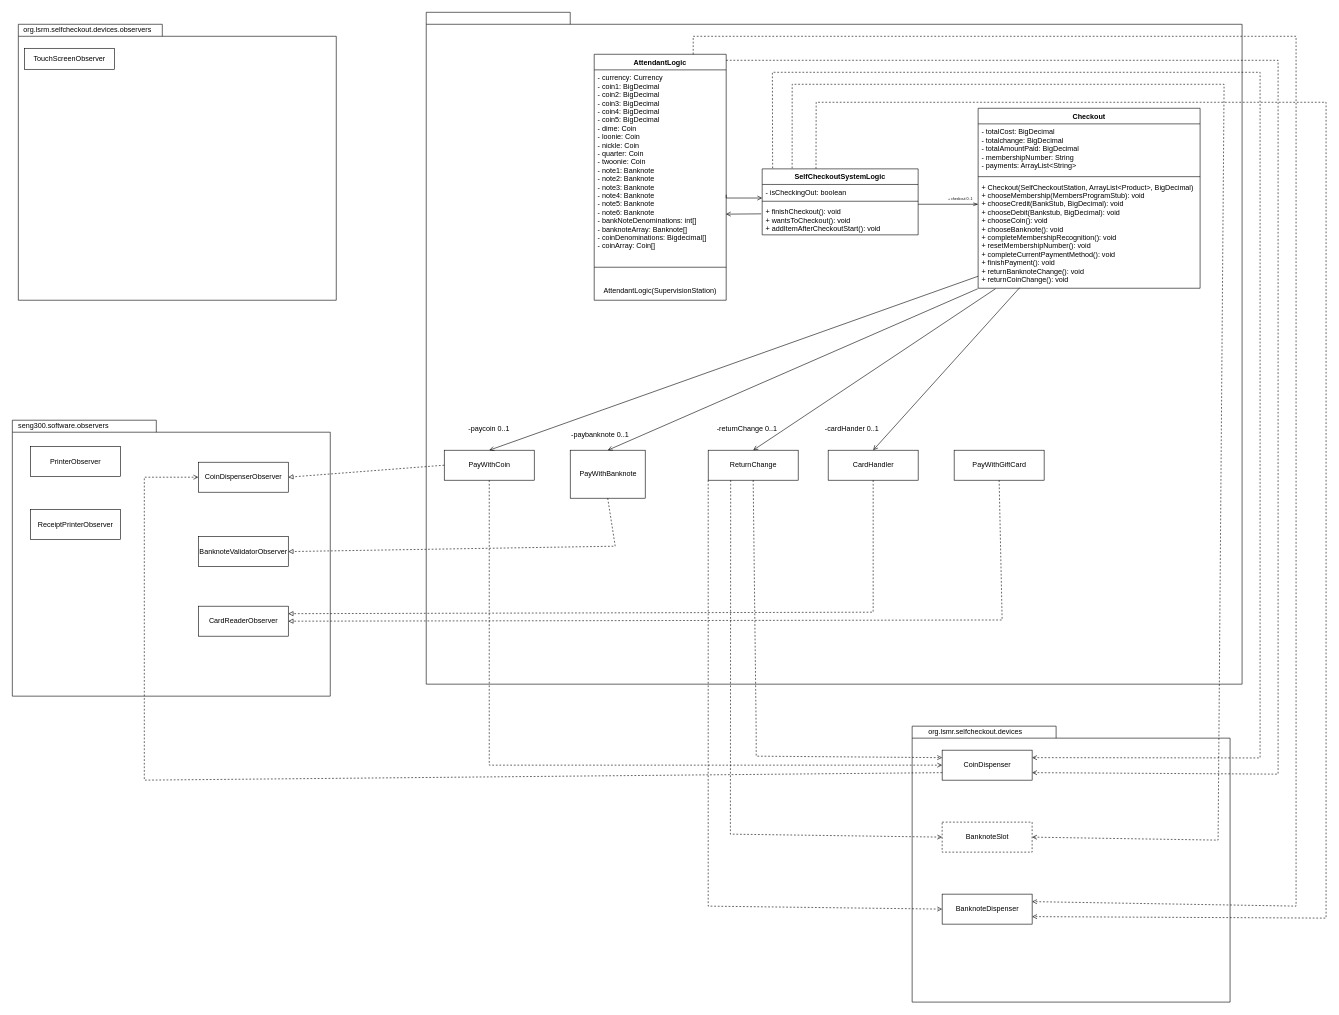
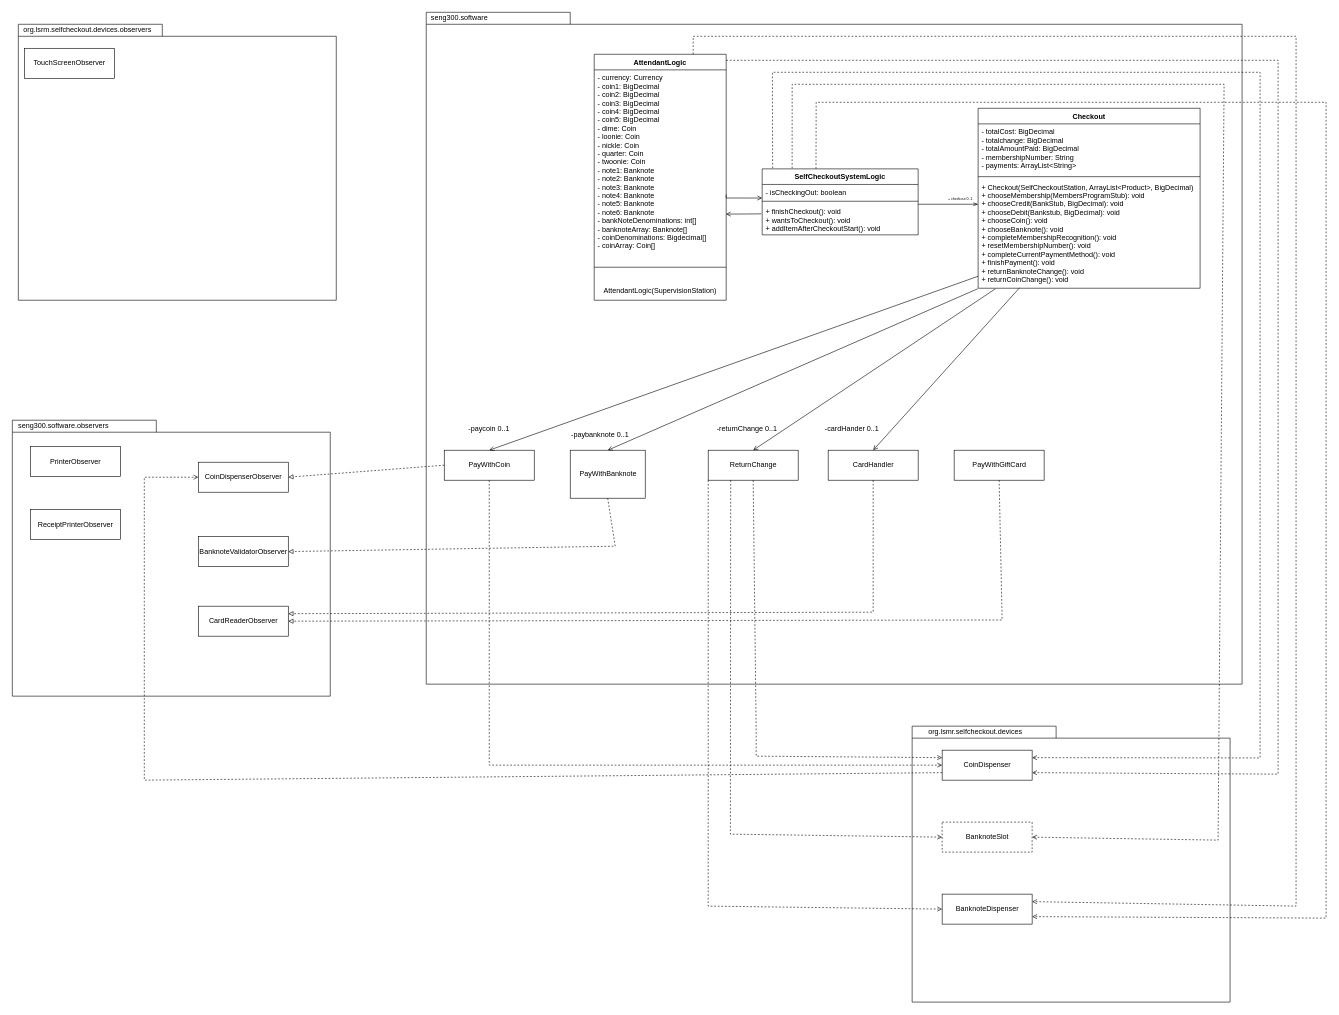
  <mxCell id="0" />
  <mxCell id="1" parent="0" />
  <mxCell id="2" value="" style="shape=folder;fontStyle=1;spacingTop=10;tabWidth=240;tabHeight=20;tabPosition=left;html=1;" parent="1" vertex="1"><mxGeometry x="710" y="20" width="1360" height="1120" as="geometry" /></mxCell>
  <mxCell id="3" value="" style="shape=folder;fontStyle=1;spacingTop=10;tabWidth=240;tabHeight=20;tabPosition=left;html=1;" parent="1" vertex="1"><mxGeometry x="20" y="700" width="530" height="460" as="geometry" /></mxCell>
  <mxCell id="4" value="" style="shape=folder;fontStyle=1;spacingTop=10;tabWidth=240;tabHeight=20;tabPosition=left;html=1;" parent="1" vertex="1"><mxGeometry x="30" y="40" width="530" height="460" as="geometry" /></mxCell>
  <mxCell id="5" value="" style="shape=folder;fontStyle=1;spacingTop=10;tabWidth=240;tabHeight=20;tabPosition=left;html=1;container=1;" parent="1" vertex="1"><mxGeometry x="1520" y="1210" width="530" height="460" as="geometry"><mxRectangle x="-1150" y="1010" width="50" height="40" as="alternateBounds" /></mxGeometry></mxCell>
  <mxCell id="6" value="org.lsmr.selfcheckout.devices" style="text;html=1;align=center;verticalAlign=middle;resizable=0;points=[];autosize=1;strokeColor=none;fillColor=none;" parent="5" vertex="1"><mxGeometry x="20" width="170" height="20" as="geometry" /></mxCell>
  <mxCell id="7" value="CoinDispenser" style="html=1;" parent="5" vertex="1"><mxGeometry x="50" y="40" width="150" height="50" as="geometry" /></mxCell>
  <mxCell id="8" value="BanknoteSlot" style="html=1;dashed=1;" parent="5" vertex="1"><mxGeometry x="50" y="160" width="150" height="50" as="geometry" /></mxCell>
  <mxCell id="9" value="BanknoteDispenser" style="html=1;" parent="5" vertex="1"><mxGeometry x="50" y="280" width="150" height="50" as="geometry" /></mxCell>
  <mxCell id="10" value="AttendantLogic" style="swimlane;fontStyle=1;align=center;verticalAlign=top;childLayout=stackLayout;horizontal=1;startSize=26;horizontalStack=0;resizeParent=1;resizeParentMax=0;resizeLast=0;collapsible=1;marginBottom=0;" parent="1" vertex="1"><mxGeometry x="990" y="90" width="220" height="410" as="geometry" /></mxCell>
  <mxCell id="11" value="- currency: Currency&#10;- coin1: BigDecimal&#10;- coin2: BigDecimal&#10;- coin3: BigDecimal&#10;- coin4: BigDecimal&#10;- coin5: BigDecimal&#10;- dime: Coin&#10;- loonie: Coin&#10;- nickle: Coin&#10;- quarter: Coin&#10;- twoonie: Coin&#10;- note1: Banknote&#10;- note2: Banknote&#10;- note3: Banknote&#10;- note4: Banknote&#10;- note5: Banknote&#10;- note6: Banknote&#10;- bankNoteDenominations: int[]&#10;- banknoteArray: Banknote[]&#10;- coinDenominations: Bigdecimal[]&#10;- coinArray: Coin[]&#10;" style="text;strokeColor=none;fillColor=none;align=left;verticalAlign=top;spacingLeft=4;spacingRight=4;overflow=hidden;rotatable=0;points=[[0,0.5],[1,0.5]];portConstraint=eastwest;" parent="10" vertex="1"><mxGeometry y="26" width="220" height="304" as="geometry" /></mxCell>
  <mxCell id="12" value="" style="line;strokeWidth=1;fillColor=none;align=left;verticalAlign=middle;spacingTop=-1;spacingLeft=3;spacingRight=3;rotatable=0;labelPosition=right;points=[];portConstraint=eastwest;" parent="10" vertex="1"><mxGeometry y="330" width="220" height="50" as="geometry" /></mxCell>
  <mxCell id="13" value="AttendantLogic(SupervisionStation)" style="text;html=1;strokeColor=none;fillColor=none;align=center;verticalAlign=middle;whiteSpace=wrap;rounded=0;" parent="10" vertex="1"><mxGeometry y="380" width="220" height="30" as="geometry" /></mxCell>
  <mxCell id="14" value="SelfCheckoutSystemLogic" style="swimlane;fontStyle=1;align=center;verticalAlign=top;childLayout=stackLayout;horizontal=1;startSize=26;horizontalStack=0;resizeParent=1;resizeParentMax=0;resizeLast=0;collapsible=1;marginBottom=0;" parent="1" vertex="1"><mxGeometry x="1270" y="281" width="260" height="110" as="geometry" /></mxCell>
  <mxCell id="15" value="- isCheckingOut: boolean&#10;" style="text;strokeColor=none;fillColor=none;align=left;verticalAlign=top;spacingLeft=4;spacingRight=4;overflow=hidden;rotatable=0;points=[[0,0.5],[1,0.5]];portConstraint=eastwest;" parent="14" vertex="1"><mxGeometry y="26" width="260" height="24" as="geometry" /></mxCell>
  <mxCell id="16" value="" style="line;strokeWidth=1;fillColor=none;align=left;verticalAlign=middle;spacingTop=-1;spacingLeft=3;spacingRight=3;rotatable=0;labelPosition=right;points=[];portConstraint=eastwest;" parent="14" vertex="1"><mxGeometry y="50" width="260" height="8" as="geometry" /></mxCell>
  <mxCell id="17" value="+ finishCheckout(): void&#10;+ wantsToCheckout(): void&#10;+ addItemAfterCheckoutStart(): void&#10;" style="text;strokeColor=none;fillColor=none;align=left;verticalAlign=top;spacingLeft=4;spacingRight=4;overflow=hidden;rotatable=0;points=[[0,0.5],[1,0.5]];portConstraint=eastwest;" parent="14" vertex="1"><mxGeometry y="58" width="260" height="52" as="geometry" /></mxCell>
- <mxCell id="18" value="TouchScreenObserver" style="html=1;" parent="1" vertex="1"><mxGeometry x="40" y="80" width="150" height="35" as="geometry" /></mxCell>
+ <mxCell id="18" value="TouchScreenObserver" style="html=1;" parent="1" vertex="1"><mxGeometry x="40" y="80" width="150" height="50" as="geometry" /></mxCell>
  <mxCell id="19" value="PayWithCoin" style="html=1;" parent="1" vertex="1"><mxGeometry x="740" y="750" width="150" height="50" as="geometry" /></mxCell>
  <mxCell id="20" value="PayWithBanknote" style="html=1;" parent="1" vertex="1"><mxGeometry x="950" y="750" width="125" height="80" as="geometry" /></mxCell>
  <mxCell id="21" value="ReturnChange" style="html=1;" parent="1" vertex="1"><mxGeometry x="1180" y="750" width="150" height="50" as="geometry" /></mxCell>
  <mxCell id="22" value="CardHandler" style="html=1;" parent="1" vertex="1"><mxGeometry x="1380" y="750" width="150" height="50" as="geometry" /></mxCell>
  <mxCell id="23" value="PayWithGiftCard" style="html=1;" parent="1" vertex="1"><mxGeometry x="1590" y="750" width="150" height="50" as="geometry" /></mxCell>
  <mxCell id="24" value="BanknoteValidatorObserver" style="html=1;" parent="1" vertex="1"><mxGeometry x="330" y="894" width="150" height="50" as="geometry" /></mxCell>
  <mxCell id="25" value="CardReaderObserver" style="html=1;" parent="1" vertex="1"><mxGeometry x="330" y="1010" width="150" height="50" as="geometry" /></mxCell>
  <mxCell id="26" value="ReceiptPrinterObserver" style="html=1;" parent="1" vertex="1"><mxGeometry x="50" y="849" width="150" height="50" as="geometry" /></mxCell>
  <mxCell id="27" value="CoinDispenserObserver" style="html=1;" parent="1" vertex="1"><mxGeometry x="330" y="770" width="150" height="50" as="geometry" /></mxCell>
+ <mxCell id="28" value="seng300.software" style="text;html=1;align=center;verticalAlign=middle;resizable=0;points=[];autosize=1;strokeColor=none;fillColor=none;" parent="1" vertex="1"><mxGeometry x="710" y="20" width="110" height="20" as="geometry" /></mxCell>
  <mxCell id="29" value="seng300.software.observers" style="text;html=1;align=center;verticalAlign=middle;resizable=0;points=[];autosize=1;strokeColor=none;fillColor=none;" parent="1" vertex="1"><mxGeometry x="20" y="700" width="170" height="20" as="geometry" /></mxCell>
  <mxCell id="30" value="org.lsrm.selfcheckout.devices.observers" style="text;html=1;align=center;verticalAlign=middle;resizable=0;points=[];autosize=1;strokeColor=none;fillColor=none;" parent="1" vertex="1"><mxGeometry x="30" y="40" width="230" height="20" as="geometry" /></mxCell>
  <mxCell id="31" value="Checkout" style="swimlane;fontStyle=1;align=center;verticalAlign=top;childLayout=stackLayout;horizontal=1;startSize=26;horizontalStack=0;resizeParent=1;resizeParentMax=0;resizeLast=0;collapsible=1;marginBottom=0;" parent="1" vertex="1"><mxGeometry x="1630" y="180" width="370" height="300" as="geometry" /></mxCell>
  <mxCell id="32" value="- totalCost: BigDecimal&#10;- totalchange: BigDecimal&#10;- totalAmountPaid: BigDecimal&#10;- membershipNumber: String&#10;- payments: ArrayList&lt;String&gt;" style="text;strokeColor=none;fillColor=none;align=left;verticalAlign=top;spacingLeft=4;spacingRight=4;overflow=hidden;rotatable=0;points=[[0,0.5],[1,0.5]];portConstraint=eastwest;" parent="31" vertex="1"><mxGeometry y="26" width="370" height="84" as="geometry" /></mxCell>
  <mxCell id="33" value="" style="line;strokeWidth=1;fillColor=none;align=left;verticalAlign=middle;spacingTop=-1;spacingLeft=3;spacingRight=3;rotatable=0;labelPosition=right;points=[];portConstraint=eastwest;" parent="31" vertex="1"><mxGeometry y="110" width="370" height="8" as="geometry" /></mxCell>
  <mxCell id="34" value="+ Checkout(SelfCheckoutStation, ArrayList&lt;Product&gt;, BigDecimal)&#10;+ chooseMembership(MembersProgramStub): void&#10;+ chooseCredit(BankStub, BigDecimal): void&#10;+ chooseDebit(Bankstub, BigDecimal): void&#10;+ chooseCoin(): void&#10;+ chooseBanknote(): void&#10;+ completeMembershipRecognition(): void&#10;+ resetMembershipNumber(): void&#10;+ completeCurrentPaymentMethod(): void&#10;+ finishPayment(): void&#10;+ returnBanknoteChange(): void&#10;+ returnCoinChange(): void&#10;&#10;" style="text;strokeColor=none;fillColor=none;align=left;verticalAlign=top;spacingLeft=4;spacingRight=4;overflow=hidden;rotatable=0;points=[[0,0.5],[1,0.5]];portConstraint=eastwest;" parent="31" vertex="1"><mxGeometry y="118" width="370" height="182" as="geometry" /></mxCell>
  <mxCell id="35" value="PrinterObserver" style="html=1;" parent="1" vertex="1"><mxGeometry x="50" y="744" width="150" height="50" as="geometry" /></mxCell>
  <mxCell id="36" value="" style="edgeStyle=orthogonalEdgeStyle;rounded=0;orthogonalLoop=1;jettySize=auto;html=1;endArrow=openThin;endFill=0;" parent="1" target="34" edge="1"><mxGeometry relative="1" as="geometry"><mxPoint x="1530" y="340" as="sourcePoint" /><Array as="points"><mxPoint x="1530" y="340" /></Array></mxGeometry></mxCell>
  <mxCell id="37" value="&lt;font style=&quot;font-size: 6px&quot;&gt;+ checkout 0..1&lt;/font&gt;" style="text;html=1;align=center;verticalAlign=middle;resizable=0;points=[];autosize=1;strokeColor=none;fillColor=none;" parent="1" vertex="1"><mxGeometry x="1570" y="320" width="60" height="20" as="geometry" /></mxCell>
  <mxCell id="38" value="" style="edgeStyle=orthogonalEdgeStyle;rounded=0;orthogonalLoop=1;jettySize=auto;html=1;endArrow=open;endFill=0;exitX=1;exitY=0.684;exitDx=0;exitDy=0;exitPerimeter=0;" parent="1" source="11" edge="1"><mxGeometry relative="1" as="geometry"><mxPoint x="1170" y="329.63" as="sourcePoint" /><mxPoint x="1270" y="329.63" as="targetPoint" /><Array as="points"><mxPoint x="1210" y="330" /></Array></mxGeometry></mxCell>
  <mxCell id="39" value="" style="endArrow=open;html=1;rounded=0;entryX=0.998;entryY=0.791;entryDx=0;entryDy=0;entryPerimeter=0;exitX=-0.006;exitY=0.327;exitDx=0;exitDy=0;exitPerimeter=0;endFill=0;" edge="1" parent="1" source="17" target="11"><mxGeometry width="50" height="50" relative="1" as="geometry"><mxPoint x="1230" y="390" as="sourcePoint" /><mxPoint x="1280" y="340" as="targetPoint" /></mxGeometry></mxCell>
  <mxCell id="40" value="" style="endArrow=open;html=1;rounded=0;exitX=-0.006;exitY=0.327;exitDx=0;exitDy=0;exitPerimeter=0;endFill=0;entryX=0.5;entryY=0;entryDx=0;entryDy=0;" edge="1" parent="1" target="19"><mxGeometry width="50" height="50" relative="1" as="geometry"><mxPoint x="1630" y="460.004" as="sourcePoint" /><mxPoint x="1571.12" y="460.464" as="targetPoint" /></mxGeometry></mxCell>
  <mxCell id="41" value="-paycoin 0..1" style="text;html=1;strokeColor=none;fillColor=none;align=center;verticalAlign=middle;whiteSpace=wrap;rounded=0;" vertex="1" parent="1"><mxGeometry x="770" y="700" width="90" height="30" as="geometry" /></mxCell>
  <mxCell id="42" value="" style="endArrow=open;html=1;rounded=0;exitX=-0.002;exitY=1.005;exitDx=0;exitDy=0;exitPerimeter=0;endFill=0;entryX=0.5;entryY=0;entryDx=0;entryDy=0;" edge="1" parent="1" source="34" target="20"><mxGeometry width="50" height="50" relative="1" as="geometry"><mxPoint x="1640" y="470.004" as="sourcePoint" /><mxPoint x="825" y="760" as="targetPoint" /></mxGeometry></mxCell>
  <mxCell id="43" value="-paybanknote 0..1" style="text;html=1;strokeColor=none;fillColor=none;align=center;verticalAlign=middle;whiteSpace=wrap;rounded=0;" vertex="1" parent="1"><mxGeometry x="950" y="710" width="100" height="30" as="geometry" /></mxCell>
  <mxCell id="44" value="" style="endArrow=open;html=1;rounded=0;exitX=0.078;exitY=1.005;exitDx=0;exitDy=0;exitPerimeter=0;endFill=0;entryX=0.5;entryY=0;entryDx=0;entryDy=0;" edge="1" parent="1" source="34" target="21"><mxGeometry width="50" height="50" relative="1" as="geometry"><mxPoint x="1639.26" y="490.91" as="sourcePoint" /><mxPoint x="1035" y="760" as="targetPoint" /></mxGeometry></mxCell>
  <mxCell id="45" value="-returnChange 0..1" style="text;html=1;strokeColor=none;fillColor=none;align=center;verticalAlign=middle;whiteSpace=wrap;rounded=0;" vertex="1" parent="1"><mxGeometry x="1190" y="700" width="110" height="30" as="geometry" /></mxCell>
  <mxCell id="46" value="" style="endArrow=open;html=1;rounded=0;exitX=0.187;exitY=0.995;exitDx=0;exitDy=0;exitPerimeter=0;endFill=0;entryX=0.5;entryY=0;entryDx=0;entryDy=0;" edge="1" parent="1" source="34" target="22"><mxGeometry width="50" height="50" relative="1" as="geometry"><mxPoint x="1668.86" y="490.91" as="sourcePoint" /><mxPoint x="1265" y="760" as="targetPoint" /></mxGeometry></mxCell>
  <mxCell id="47" value="-cardHander 0..1" style="text;html=1;strokeColor=none;fillColor=none;align=center;verticalAlign=middle;whiteSpace=wrap;rounded=0;" vertex="1" parent="1"><mxGeometry x="1370" y="700" width="100" height="30" as="geometry" /></mxCell>
  <mxCell id="48" value="" style="endArrow=open;html=1;rounded=0;exitX=0.5;exitY=1;exitDx=0;exitDy=0;endFill=0;entryX=0;entryY=0.5;entryDx=0;entryDy=0;dashed=1;" edge="1" parent="1" source="19" target="7"><mxGeometry width="50" height="50" relative="1" as="geometry"><mxPoint x="1530" y="920.004" as="sourcePoint" /><mxPoint x="715" y="1210" as="targetPoint" /><Array as="points"><mxPoint x="815" y="1275" /></Array></mxGeometry></mxCell>
  <mxCell id="49" value="" style="endArrow=block;html=1;rounded=0;dashed=1;exitX=0;exitY=0.5;exitDx=0;exitDy=0;entryX=1;entryY=0.5;entryDx=0;entryDy=0;endFill=0;" edge="1" parent="1" source="19" target="27"><mxGeometry width="50" height="50" relative="1" as="geometry"><mxPoint x="500" y="920" as="sourcePoint" /><mxPoint x="550" y="870" as="targetPoint" /></mxGeometry></mxCell>
  <mxCell id="50" value="" style="endArrow=block;html=1;rounded=0;dashed=1;exitX=0.5;exitY=1;exitDx=0;exitDy=0;entryX=1;entryY=0.5;entryDx=0;entryDy=0;endFill=0;" edge="1" parent="1" source="20" target="24"><mxGeometry width="50" height="50" relative="1" as="geometry"><mxPoint x="750" y="785" as="sourcePoint" /><mxPoint x="490" y="805" as="targetPoint" /><Array as="points"><mxPoint x="1025" y="910" /></Array></mxGeometry></mxCell>
  <mxCell id="51" value="" style="endArrow=open;html=1;rounded=0;exitX=0.5;exitY=1;exitDx=0;exitDy=0;endFill=0;entryX=0;entryY=0.25;entryDx=0;entryDy=0;dashed=1;" edge="1" parent="1" source="21" target="7"><mxGeometry width="50" height="50" relative="1" as="geometry"><mxPoint x="825" y="810" as="sourcePoint" /><mxPoint x="1580" y="1285" as="targetPoint" /><Array as="points"><mxPoint x="1260" y="1220" /><mxPoint x="1260" y="1260" /></Array></mxGeometry></mxCell>
  <mxCell id="52" value="" style="endArrow=open;html=1;rounded=0;exitX=0.25;exitY=1;exitDx=0;exitDy=0;endFill=0;entryX=0;entryY=0.5;entryDx=0;entryDy=0;dashed=1;" edge="1" parent="1" source="21" target="8"><mxGeometry width="50" height="50" relative="1" as="geometry"><mxPoint x="1265" y="810" as="sourcePoint" /><mxPoint x="1580" y="1272.5" as="targetPoint" /><Array as="points"><mxPoint x="1217" y="1390" /></Array></mxGeometry></mxCell>
  <mxCell id="53" value="" style="endArrow=open;html=1;rounded=0;exitX=0;exitY=1;exitDx=0;exitDy=0;endFill=0;entryX=0;entryY=0.5;entryDx=0;entryDy=0;dashed=1;" edge="1" parent="1" source="21" target="9"><mxGeometry width="50" height="50" relative="1" as="geometry"><mxPoint x="1227.5" y="810" as="sourcePoint" /><mxPoint x="1580" y="1405" as="targetPoint" /><Array as="points"><mxPoint x="1180" y="1510" /></Array></mxGeometry></mxCell>
  <mxCell id="54" value="" style="endArrow=block;html=1;rounded=0;dashed=1;exitX=0.5;exitY=1;exitDx=0;exitDy=0;entryX=1;entryY=0.25;entryDx=0;entryDy=0;endFill=0;" edge="1" parent="1" source="22" target="25"><mxGeometry width="50" height="50" relative="1" as="geometry"><mxPoint x="1035" y="810" as="sourcePoint" /><mxPoint x="490" y="929" as="targetPoint" /><Array as="points"><mxPoint x="1455" y="1020" /></Array></mxGeometry></mxCell>
  <mxCell id="55" value="" style="endArrow=block;html=1;rounded=0;dashed=1;exitX=0.5;exitY=1;exitDx=0;exitDy=0;entryX=1;entryY=0.5;entryDx=0;entryDy=0;endFill=0;" edge="1" parent="1" source="23" target="25"><mxGeometry width="50" height="50" relative="1" as="geometry"><mxPoint x="1465" y="810" as="sourcePoint" /><mxPoint x="490" y="1032.5" as="targetPoint" /><Array as="points"><mxPoint x="1670" y="1033" /></Array></mxGeometry></mxCell>
  <mxCell id="56" value="" style="endArrow=open;html=1;rounded=0;dashed=1;exitX=0;exitY=0.75;exitDx=0;exitDy=0;endFill=0;" edge="1" parent="1" source="7"><mxGeometry width="50" height="50" relative="1" as="geometry"><mxPoint x="700" y="1040" as="sourcePoint" /><mxPoint x="330" y="795" as="targetPoint" /><Array as="points"><mxPoint x="240" y="1300" /><mxPoint x="240" y="795" /></Array></mxGeometry></mxCell>
  <mxCell id="57" value="" style="endArrow=open;html=1;rounded=0;dashed=1;entryX=1;entryY=0.75;entryDx=0;entryDy=0;endFill=0;" edge="1" parent="1" target="7"><mxGeometry width="50" height="50" relative="1" as="geometry"><mxPoint x="1210" y="100" as="sourcePoint" /><mxPoint x="2110" y="141" as="targetPoint" /><Array as="points"><mxPoint x="2130" y="100" /><mxPoint x="2130" y="1290" /></Array></mxGeometry></mxCell>
  <mxCell id="58" value="" style="endArrow=open;html=1;rounded=0;dashed=1;exitX=0.067;exitY=-0.01;exitDx=0;exitDy=0;entryX=1;entryY=0.25;entryDx=0;entryDy=0;exitPerimeter=0;endFill=0;" edge="1" parent="1" source="14" target="7"><mxGeometry width="50" height="50" relative="1" as="geometry"><mxPoint x="1100" y="680" as="sourcePoint" /><mxPoint x="1150" y="630" as="targetPoint" /><Array as="points"><mxPoint x="1287" y="120" /><mxPoint x="2100" y="120" /><mxPoint x="2100" y="1263" /></Array></mxGeometry></mxCell>
  <mxCell id="59" value="" style="endArrow=open;html=1;rounded=0;dashed=1;entryX=1;entryY=0.25;entryDx=0;entryDy=0;endFill=0;exitX=0.75;exitY=0;exitDx=0;exitDy=0;" edge="1" parent="1" source="10" target="9"><mxGeometry width="50" height="50" relative="1" as="geometry"><mxPoint x="1220" y="110" as="sourcePoint" /><mxPoint x="1730" y="1285" as="targetPoint" /><Array as="points"><mxPoint x="1155" y="60" /><mxPoint x="2120" y="60" /><mxPoint x="2160" y="60" /><mxPoint x="2160" y="1510" /></Array></mxGeometry></mxCell>
  <mxCell id="60" value="" style="endArrow=open;html=1;rounded=0;dashed=1;exitX=0.192;exitY=-0.009;exitDx=0;exitDy=0;entryX=1;entryY=0.5;entryDx=0;entryDy=0;exitPerimeter=0;endFill=0;" edge="1" parent="1" source="14" target="8"><mxGeometry width="50" height="50" relative="1" as="geometry"><mxPoint x="1297.42" y="289.9" as="sourcePoint" /><mxPoint x="1730" y="1272.5" as="targetPoint" /><Array as="points"><mxPoint x="1320" y="140" /><mxPoint x="2040" y="140" /><mxPoint x="2030" y="1400" /></Array></mxGeometry></mxCell>
  <mxCell id="61" value="" style="endArrow=open;html=1;rounded=0;dashed=1;exitX=0.345;exitY=-0.003;exitDx=0;exitDy=0;entryX=1;entryY=0.75;entryDx=0;entryDy=0;exitPerimeter=0;endFill=0;" edge="1" parent="1" source="14" target="9"><mxGeometry width="50" height="50" relative="1" as="geometry"><mxPoint x="1329.92" y="290.01" as="sourcePoint" /><mxPoint x="1730" y="1405" as="targetPoint" /><Array as="points"><mxPoint x="1360" y="170" /><mxPoint x="2210" y="170" /><mxPoint x="2210" y="1530" /></Array></mxGeometry></mxCell>
